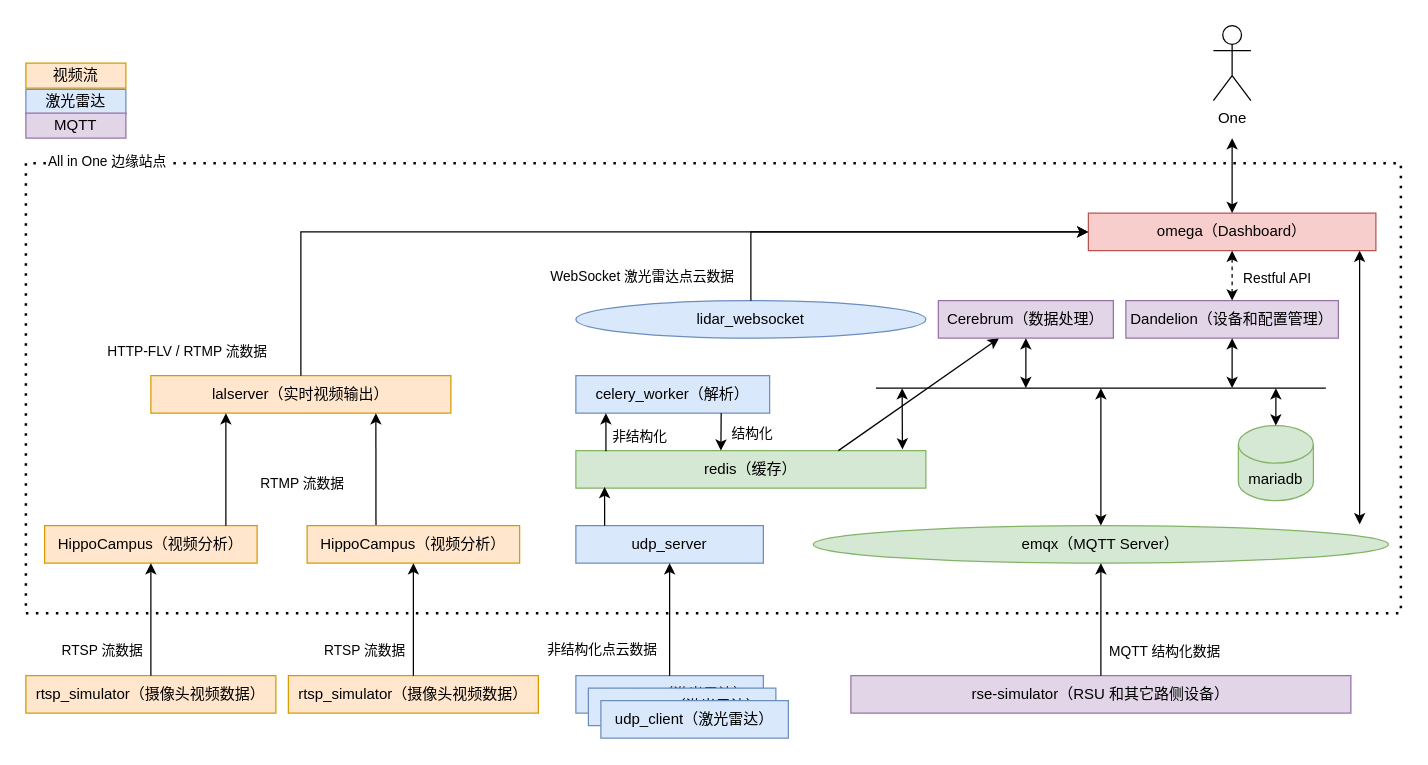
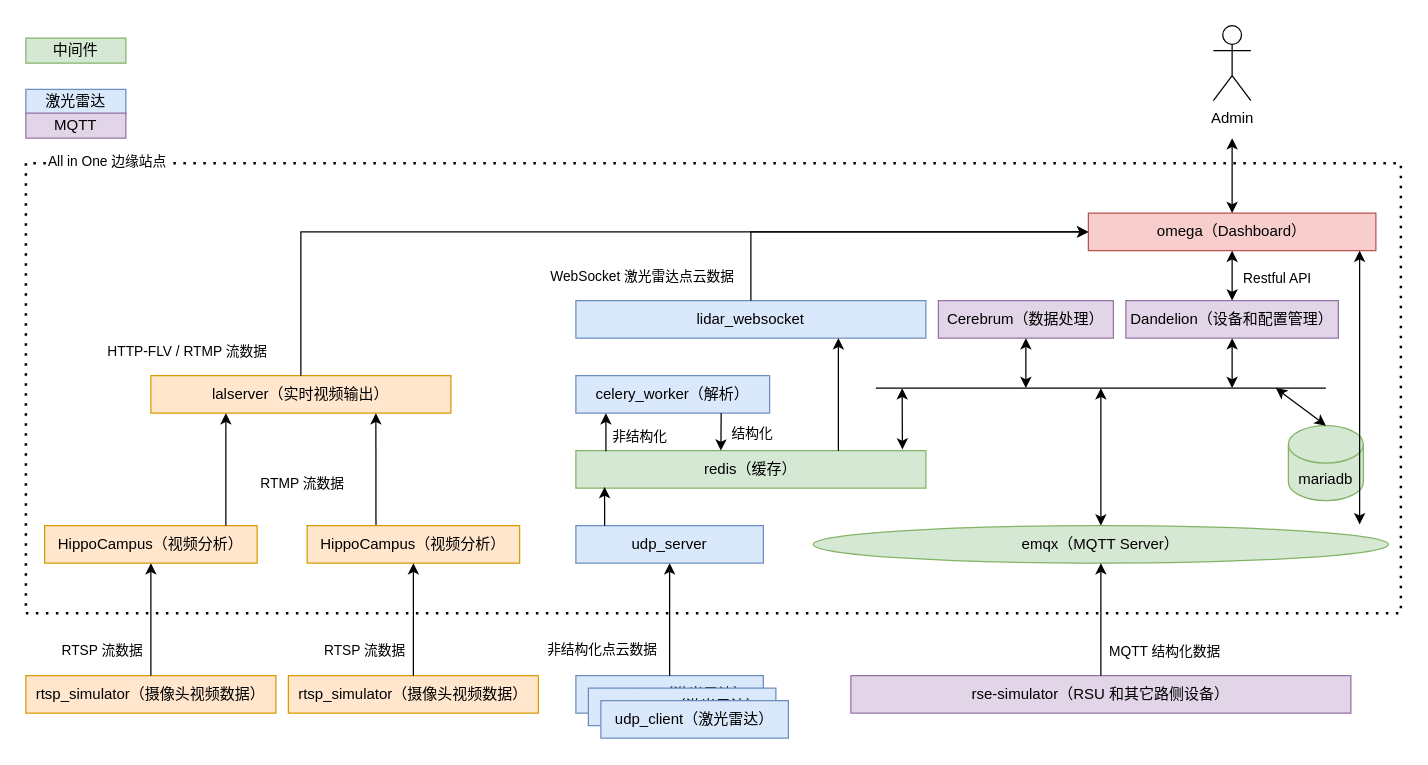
  <mxCell id="0" />
  <mxCell id="1" parent="0" />
  <mxCell id="2" value="rtsp_simulator（摄像头视频数据）" style="rounded=0;whiteSpace=wrap;html=1;fillColor=#ffe6cc;strokeColor=#d79b00;" parent="1" vertex="1"><mxGeometry x="20" y="540" width="200" height="30" as="geometry" /></mxCell>
  <mxCell id="3" value="HippoCampus（视频分析）" style="rounded=0;whiteSpace=wrap;html=1;fillColor=#ffe6cc;strokeColor=#d79b00;" parent="1" vertex="1"><mxGeometry x="35" y="420" width="170" height="30" as="geometry" /></mxCell>
  <mxCell id="4" value="" style="endArrow=classic;html=1;rounded=0;exitX=0.5;exitY=0;exitDx=0;exitDy=0;entryX=0.5;entryY=1;entryDx=0;entryDy=0;" parent="1" source="2" target="3" edge="1"><mxGeometry width="50" height="50" relative="1" as="geometry"><mxPoint x="300" y="480" as="sourcePoint" /><mxPoint x="350" y="430" as="targetPoint" /></mxGeometry></mxCell>
  <mxCell id="5" value="RTSP 流数据" style="edgeLabel;html=1;align=center;verticalAlign=middle;resizable=0;points=[];" parent="4" vertex="1" connectable="0"><mxGeometry x="-0.522" y="1" relative="1" as="geometry"><mxPoint x="-39" y="1" as="offset" /></mxGeometry></mxCell>
  <mxCell id="6" value="lalserver（实时视频输出）" style="rounded=0;whiteSpace=wrap;html=1;fillColor=#ffe6cc;strokeColor=#d79b00;" parent="1" vertex="1"><mxGeometry x="120" y="300" width="240" height="30" as="geometry" /></mxCell>
  <mxCell id="7" value="rtsp_simulator（摄像头视频数据）" style="rounded=0;whiteSpace=wrap;html=1;fillColor=#ffe6cc;strokeColor=#d79b00;" parent="1" vertex="1"><mxGeometry x="230" y="540" width="200" height="30" as="geometry" /></mxCell>
  <mxCell id="8" value="HippoCampus（视频分析）" style="rounded=0;whiteSpace=wrap;html=1;fillColor=#ffe6cc;strokeColor=#d79b00;" parent="1" vertex="1"><mxGeometry x="245" y="420" width="170" height="30" as="geometry" /></mxCell>
  <mxCell id="9" value="" style="endArrow=classic;html=1;rounded=0;exitX=0.5;exitY=0;exitDx=0;exitDy=0;entryX=0.5;entryY=1;entryDx=0;entryDy=0;" parent="1" source="7" target="8" edge="1"><mxGeometry width="50" height="50" relative="1" as="geometry"><mxPoint x="510" y="480" as="sourcePoint" /><mxPoint x="560" y="430" as="targetPoint" /></mxGeometry></mxCell>
  <mxCell id="10" value="RTSP 流数据" style="edgeLabel;html=1;align=center;verticalAlign=middle;resizable=0;points=[];" parent="9" vertex="1" connectable="0"><mxGeometry x="-0.522" y="1" relative="1" as="geometry"><mxPoint x="-39" y="1" as="offset" /></mxGeometry></mxCell>
  <mxCell id="11" value="" style="endArrow=classic;html=1;rounded=0;entryX=0.25;entryY=1;entryDx=0;entryDy=0;" parent="1" target="6" edge="1"><mxGeometry width="50" height="50" relative="1" as="geometry"><mxPoint x="180" y="420" as="sourcePoint" /><mxPoint x="430" y="270" as="targetPoint" /></mxGeometry></mxCell>
  <mxCell id="12" value="RTMP 流数据" style="edgeLabel;html=1;align=center;verticalAlign=middle;resizable=0;points=[];" parent="11" vertex="1" connectable="0"><mxGeometry x="-0.217" y="-2" relative="1" as="geometry"><mxPoint x="58" as="offset" /></mxGeometry></mxCell>
  <mxCell id="13" value="" style="endArrow=classic;html=1;rounded=0;entryX=0.75;entryY=1;entryDx=0;entryDy=0;exitX=0.324;exitY=-0.017;exitDx=0;exitDy=0;exitPerimeter=0;" parent="1" source="8" target="6" edge="1"><mxGeometry width="50" height="50" relative="1" as="geometry"><mxPoint x="470" y="350" as="sourcePoint" /><mxPoint x="430" y="270" as="targetPoint" /></mxGeometry></mxCell>
- <mxCell id="14" value="One" style="shape=umlActor;verticalLabelPosition=bottom;verticalAlign=top;html=1;outlineConnect=0;" parent="1" vertex="1"><mxGeometry x="970" y="20" width="30" height="60" as="geometry" /></mxCell>
+ <mxCell id="14" value="Admin" style="shape=umlActor;verticalLabelPosition=bottom;verticalAlign=top;html=1;outlineConnect=0;" parent="1" vertex="1"><mxGeometry x="970" y="20" width="30" height="60" as="geometry" /></mxCell>
  <mxCell id="15" value="" style="endArrow=classic;html=1;rounded=0;exitX=0.5;exitY=0;exitDx=0;exitDy=0;entryX=0;entryY=0.5;entryDx=0;entryDy=0;" parent="1" source="6" edge="1" target="47"><mxGeometry width="50" height="50" relative="1" as="geometry"><mxPoint x="380" y="320" as="sourcePoint" /><mxPoint x="600" y="190" as="targetPoint" /><Array as="points"><mxPoint x="240" y="185" /></Array></mxGeometry></mxCell>
  <mxCell id="16" value="HTTP-FLV / RTMP 流数据" style="edgeLabel;html=1;align=center;verticalAlign=middle;resizable=0;points=[];" parent="15" vertex="1" connectable="0"><mxGeometry x="-0.373" y="-2" relative="1" as="geometry"><mxPoint x="-211" y="93" as="offset" /></mxGeometry></mxCell>
  <mxCell id="17" value="udp_server" style="rounded=0;whiteSpace=wrap;html=1;fillColor=#dae8fc;strokeColor=#6c8ebf;" parent="1" vertex="1"><mxGeometry x="460" y="420" width="150" height="30" as="geometry" /></mxCell>
  <mxCell id="18" value="udp_client（激光雷达）" style="rounded=0;whiteSpace=wrap;html=1;fillColor=#dae8fc;strokeColor=#6c8ebf;" parent="1" vertex="1"><mxGeometry x="460" y="540" width="150" height="30" as="geometry" /></mxCell>
  <mxCell id="19" value="udp_client（激光雷达）" style="rounded=0;whiteSpace=wrap;html=1;fillColor=#dae8fc;strokeColor=#6c8ebf;" parent="1" vertex="1"><mxGeometry x="470" y="550" width="150" height="30" as="geometry" /></mxCell>
  <mxCell id="20" value="udp_client（激光雷达）" style="rounded=0;whiteSpace=wrap;html=1;fillColor=#dae8fc;strokeColor=#6c8ebf;" parent="1" vertex="1"><mxGeometry x="480" y="560" width="150" height="30" as="geometry" /></mxCell>
  <mxCell id="21" value="" style="endArrow=classic;html=1;rounded=0;exitX=0.5;exitY=0;exitDx=0;exitDy=0;entryX=0.5;entryY=1;entryDx=0;entryDy=0;" parent="1" source="18" target="17" edge="1"><mxGeometry width="50" height="50" relative="1" as="geometry"><mxPoint x="380" y="360" as="sourcePoint" /><mxPoint x="430" y="310" as="targetPoint" /></mxGeometry></mxCell>
  <mxCell id="22" value="非结构化点云数据" style="edgeLabel;html=1;align=center;verticalAlign=middle;resizable=0;points=[];" parent="21" vertex="1" connectable="0"><mxGeometry x="-0.511" relative="1" as="geometry"><mxPoint x="-55" as="offset" /></mxGeometry></mxCell>
  <mxCell id="23" value="celery_worker（解析）" style="rounded=0;whiteSpace=wrap;html=1;fillColor=#dae8fc;strokeColor=#6c8ebf;" parent="1" vertex="1"><mxGeometry x="460" y="300" width="155" height="30" as="geometry" /></mxCell>
  <mxCell id="24" value="redis（缓存）" style="rounded=0;whiteSpace=wrap;html=1;fillColor=#d5e8d4;strokeColor=#82b366;" parent="1" vertex="1"><mxGeometry x="460" y="360" width="280" height="30" as="geometry" /></mxCell>
  <mxCell id="25" value="rse-simulator（RSU 和其它路侧设备）" style="rounded=0;whiteSpace=wrap;html=1;fillColor=#e1d5e7;strokeColor=#9673a6;" parent="1" vertex="1"><mxGeometry x="680" y="540" width="400" height="30" as="geometry" /></mxCell>
  <mxCell id="26" value="emqx（MQTT Server）" style="ellipse;whiteSpace=wrap;html=1;fillColor=#d5e8d4;strokeColor=#82b366;" parent="1" vertex="1"><mxGeometry x="650" y="420" width="460" height="30" as="geometry" /></mxCell>
  <mxCell id="27" value="" style="endArrow=classic;html=1;rounded=0;exitX=0.5;exitY=0;exitDx=0;exitDy=0;entryX=0.5;entryY=1;entryDx=0;entryDy=0;" parent="1" source="25" target="26" edge="1"><mxGeometry width="50" height="50" relative="1" as="geometry"><mxPoint x="440" y="350" as="sourcePoint" /><mxPoint x="490" y="300" as="targetPoint" /></mxGeometry></mxCell>
  <mxCell id="28" value="MQTT 结构化数据" style="edgeLabel;html=1;align=center;verticalAlign=middle;resizable=0;points=[];" parent="27" vertex="1" connectable="0"><mxGeometry x="-0.344" y="1" relative="1" as="geometry"><mxPoint x="51" y="10" as="offset" /></mxGeometry></mxCell>
- <mxCell id="29" value="lidar_websocket" style="ellipse;whiteSpace=wrap;html=1;fillColor=#dae8fc;strokeColor=#6c8ebf;" parent="1" vertex="1"><mxGeometry x="460" y="240" width="280" height="30" as="geometry" /></mxCell>
+ <mxCell id="29" value="lidar_websocket" style="rounded=0;whiteSpace=wrap;html=1;fillColor=#dae8fc;strokeColor=#6c8ebf;" parent="1" vertex="1"><mxGeometry x="460" y="240" width="280" height="30" as="geometry" /></mxCell>
  <mxCell id="30" value="" style="endArrow=classic;html=1;rounded=0;exitX=0.5;exitY=0;exitDx=0;exitDy=0;entryX=0;entryY=0.5;entryDx=0;entryDy=0;" parent="1" source="29" edge="1" target="47"><mxGeometry width="50" height="50" relative="1" as="geometry"><mxPoint x="440" y="350" as="sourcePoint" /><mxPoint x="600" y="70" as="targetPoint" /><Array as="points"><mxPoint x="600" y="185" /></Array></mxGeometry></mxCell>
  <mxCell id="31" value="WebSocket 激光雷达点云数据" style="edgeLabel;html=1;align=center;verticalAlign=middle;resizable=0;points=[];" parent="30" vertex="1" connectable="0"><mxGeometry x="-0.612" y="-2" relative="1" as="geometry"><mxPoint x="-96" y="33" as="offset" /></mxGeometry></mxCell>
  <mxCell id="32" value="" style="endArrow=classic;html=1;rounded=0;entryX=0.082;entryY=0.967;entryDx=0;entryDy=0;entryPerimeter=0;" parent="1" target="24" edge="1"><mxGeometry width="50" height="50" relative="1" as="geometry"><mxPoint x="483" y="420" as="sourcePoint" /><mxPoint x="490" y="300" as="targetPoint" /></mxGeometry></mxCell>
  <mxCell id="33" value="" style="endArrow=classic;html=1;rounded=0;exitX=0.086;exitY=0.017;exitDx=0;exitDy=0;exitPerimeter=0;" parent="1" source="24" edge="1"><mxGeometry width="50" height="50" relative="1" as="geometry"><mxPoint x="550" y="340" as="sourcePoint" /><mxPoint x="484" y="330" as="targetPoint" /></mxGeometry></mxCell>
  <mxCell id="34" value="非结构化" style="edgeLabel;html=1;align=center;verticalAlign=middle;resizable=0;points=[];" parent="33" vertex="1" connectable="0"><mxGeometry x="-0.213" y="-2" relative="1" as="geometry"><mxPoint x="24" as="offset" /></mxGeometry></mxCell>
  <mxCell id="35" value="" style="endArrow=classic;html=1;rounded=0;exitX=0.75;exitY=1;exitDx=0;exitDy=0;" parent="1" source="23" edge="1"><mxGeometry width="50" height="50" relative="1" as="geometry"><mxPoint x="550" y="340" as="sourcePoint" /><mxPoint x="576" y="360" as="targetPoint" /></mxGeometry></mxCell>
  <mxCell id="36" value="结构化" style="edgeLabel;html=1;align=center;verticalAlign=middle;resizable=0;points=[];" parent="35" vertex="1" connectable="0"><mxGeometry x="0.033" y="1" relative="1" as="geometry"><mxPoint x="23" as="offset" /></mxGeometry></mxCell>
- <mxCell id="37" value="" style="endArrow=classic;html=1;rounded=0;exitX=0.75;exitY=0;exitDx=0;exitDy=0;" parent="1" source="24" target="39" edge="1"><mxGeometry width="50" height="50" relative="1" as="geometry"><mxPoint x="550" y="340" as="sourcePoint" /><mxPoint x="600" y="290" as="targetPoint" /></mxGeometry></mxCell>
+ <mxCell id="37" value="" style="endArrow=classic;html=1;rounded=0;exitX=0.75;exitY=0;exitDx=0;exitDy=0;entryX=0.75;entryY=1;entryDx=0;entryDy=0;" parent="1" source="24" target="29" edge="1"><mxGeometry width="50" height="50" relative="1" as="geometry"><mxPoint x="550" y="340" as="sourcePoint" /><mxPoint x="600" y="290" as="targetPoint" /></mxGeometry></mxCell>
  <mxCell id="38" value="Dandelion（设备和配置管理）" style="rounded=0;whiteSpace=wrap;html=1;fillColor=#e1d5e7;strokeColor=#9673a6;" parent="1" vertex="1"><mxGeometry x="900" y="240" width="170" height="30" as="geometry" /></mxCell>
  <mxCell id="39" value="Cerebrum（数据处理）" style="rounded=0;whiteSpace=wrap;html=1;fillColor=#e1d5e7;strokeColor=#9673a6;" parent="1" vertex="1"><mxGeometry x="750" y="240" width="140" height="30" as="geometry" /></mxCell>
- <mxCell id="40" value="mariadb" style="shape=cylinder3;whiteSpace=wrap;html=1;boundedLbl=1;backgroundOutline=1;size=15;fillColor=#d5e8d4;strokeColor=#82b366;" parent="1" vertex="1"><mxGeometry x="990" y="340" width="60" height="60" as="geometry" /></mxCell>
+ <mxCell id="40" value="mariadb" style="shape=cylinder3;whiteSpace=wrap;html=1;boundedLbl=1;backgroundOutline=1;size=15;fillColor=#d5e8d4;strokeColor=#82b366;" parent="1" vertex="1"><mxGeometry x="1030" y="340" width="60" height="60" as="geometry" /></mxCell>
  <mxCell id="41" value="" style="endArrow=none;html=1;rounded=0;" parent="1" edge="1"><mxGeometry width="50" height="50" relative="1" as="geometry"><mxPoint x="700" y="310" as="sourcePoint" /><mxPoint x="1060" y="310" as="targetPoint" /></mxGeometry></mxCell>
  <mxCell id="42" value="" style="endArrow=classic;startArrow=classic;html=1;rounded=0;exitX=0.933;exitY=-0.032;exitDx=0;exitDy=0;exitPerimeter=0;" parent="1" source="24" edge="1"><mxGeometry width="50" height="50" relative="1" as="geometry"><mxPoint x="800" y="420" as="sourcePoint" /><mxPoint x="721" y="310" as="targetPoint" /></mxGeometry></mxCell>
  <mxCell id="43" value="" style="endArrow=classic;startArrow=classic;html=1;rounded=0;exitX=0.5;exitY=0;exitDx=0;exitDy=0;" parent="1" source="26" edge="1"><mxGeometry width="50" height="50" relative="1" as="geometry"><mxPoint x="800" y="420" as="sourcePoint" /><mxPoint x="880" y="310" as="targetPoint" /></mxGeometry></mxCell>
  <mxCell id="44" value="" style="endArrow=classic;startArrow=classic;html=1;rounded=0;exitX=0.5;exitY=0;exitDx=0;exitDy=0;exitPerimeter=0;" parent="1" source="40" edge="1"><mxGeometry width="50" height="50" relative="1" as="geometry"><mxPoint x="800" y="420" as="sourcePoint" /><mxPoint x="1020" y="310" as="targetPoint" /></mxGeometry></mxCell>
  <mxCell id="45" value="" style="endArrow=classic;startArrow=classic;html=1;rounded=0;entryX=0.5;entryY=1;entryDx=0;entryDy=0;" parent="1" target="39" edge="1"><mxGeometry width="50" height="50" relative="1" as="geometry"><mxPoint x="820" y="310" as="sourcePoint" /><mxPoint x="850" y="370" as="targetPoint" /></mxGeometry></mxCell>
  <mxCell id="46" value="" style="endArrow=classic;startArrow=classic;html=1;rounded=0;exitX=0.5;exitY=1;exitDx=0;exitDy=0;" parent="1" source="38" edge="1"><mxGeometry width="50" height="50" relative="1" as="geometry"><mxPoint x="1020" y="310" as="sourcePoint" /><mxPoint x="985" y="310" as="targetPoint" /></mxGeometry></mxCell>
  <mxCell id="47" value="omega（Dashboard）" style="rounded=0;whiteSpace=wrap;html=1;fillColor=#f8cecc;strokeColor=#b85450;" parent="1" vertex="1"><mxGeometry x="870" y="170" width="230" height="30" as="geometry" /></mxCell>
  <mxCell id="48" value="" style="endArrow=classic;startArrow=classic;html=1;rounded=0;exitX=0.5;exitY=0;exitDx=0;exitDy=0;" parent="1" source="47" edge="1"><mxGeometry width="50" height="50" relative="1" as="geometry"><mxPoint x="760" y="240" as="sourcePoint" /><mxPoint x="985" y="110" as="targetPoint" /></mxGeometry></mxCell>
- <mxCell id="49" value="" style="endArrow=classic;startArrow=classic;html=1;rounded=0;entryX=0.5;entryY=1;entryDx=0;entryDy=0;exitX=0.5;exitY=0;exitDx=0;exitDy=0;dashed=1;" parent="1" source="38" target="47" edge="1"><mxGeometry width="50" height="50" relative="1" as="geometry"><mxPoint x="760" y="240" as="sourcePoint" /><mxPoint x="810" y="190" as="targetPoint" /></mxGeometry></mxCell>
+ <mxCell id="49" value="" style="endArrow=classic;startArrow=classic;html=1;rounded=0;entryX=0.5;entryY=1;entryDx=0;entryDy=0;exitX=0.5;exitY=0;exitDx=0;exitDy=0;" parent="1" source="38" target="47" edge="1"><mxGeometry width="50" height="50" relative="1" as="geometry"><mxPoint x="760" y="240" as="sourcePoint" /><mxPoint x="810" y="190" as="targetPoint" /></mxGeometry></mxCell>
  <mxCell id="50" value="Restful API" style="edgeLabel;html=1;align=center;verticalAlign=middle;resizable=0;points=[];" parent="49" vertex="1" connectable="0"><mxGeometry x="-0.048" y="-1" relative="1" as="geometry"><mxPoint x="34" as="offset" /></mxGeometry></mxCell>
  <mxCell id="51" value="" style="endArrow=none;dashed=1;html=1;dashPattern=1 3;strokeWidth=2;rounded=0;" parent="1" edge="1"><mxGeometry width="50" height="50" relative="1" as="geometry"><mxPoint x="20" y="490" as="sourcePoint" /><mxPoint x="20" y="490" as="targetPoint" /><Array as="points"><mxPoint x="1120" y="490" /><mxPoint x="1120" y="130" /><mxPoint x="20" y="130" /></Array></mxGeometry></mxCell>
  <mxCell id="52" value="All in One 边缘站点" style="edgeLabel;html=1;align=center;verticalAlign=middle;resizable=0;points=[];" parent="51" vertex="1" connectable="0"><mxGeometry x="0.736" y="-2" relative="1" as="geometry"><mxPoint x="39" as="offset" /></mxGeometry></mxCell>
- <mxCell id="54" value="视频流" style="rounded=0;whiteSpace=wrap;html=1;fillColor=#ffe6cc;strokeColor=#d79b00;" parent="1" vertex="1"><mxGeometry x="20" y="50" width="80" height="20" as="geometry" /></mxCell>
+ <mxCell id="53" value="中间件" style="rounded=0;whiteSpace=wrap;html=1;fillColor=#d5e8d4;strokeColor=#82b366;" parent="1" vertex="1"><mxGeometry x="20" y="30" width="80" height="20" as="geometry" /></mxCell>
  <mxCell id="55" value="激光雷达" style="rounded=0;whiteSpace=wrap;html=1;fillColor=#dae8fc;strokeColor=#6c8ebf;" parent="1" vertex="1"><mxGeometry x="20" y="71" width="80" height="20" as="geometry" /></mxCell>
  <mxCell id="56" value="MQTT" style="rounded=0;whiteSpace=wrap;html=1;fillColor=#e1d5e7;strokeColor=#9673a6;" parent="1" vertex="1"><mxGeometry x="20" y="90" width="80" height="20" as="geometry" /></mxCell>
  <mxCell id="57" value="" style="endArrow=classic;startArrow=classic;html=1;rounded=0;exitX=0.95;exitY=-0.033;exitDx=0;exitDy=0;exitPerimeter=0;" edge="1" parent="1" source="26"><mxGeometry width="50" height="50" relative="1" as="geometry"><mxPoint x="660" y="310" as="sourcePoint" /><mxPoint x="1087" y="200" as="targetPoint" /></mxGeometry></mxCell>
